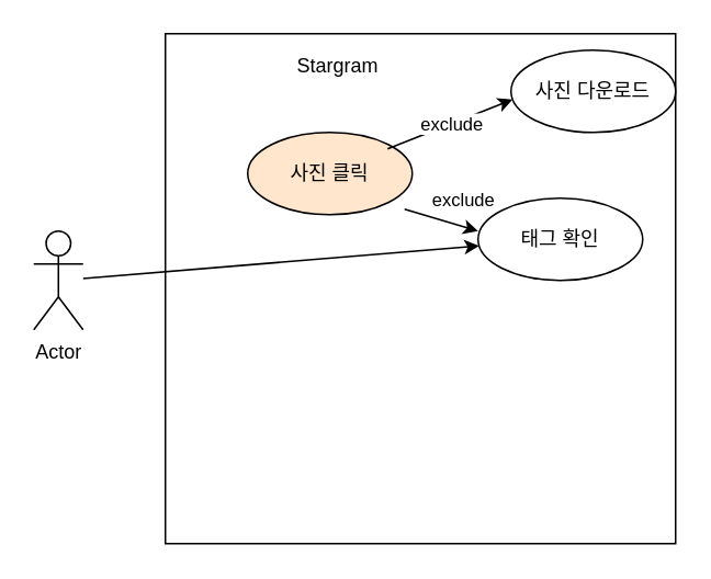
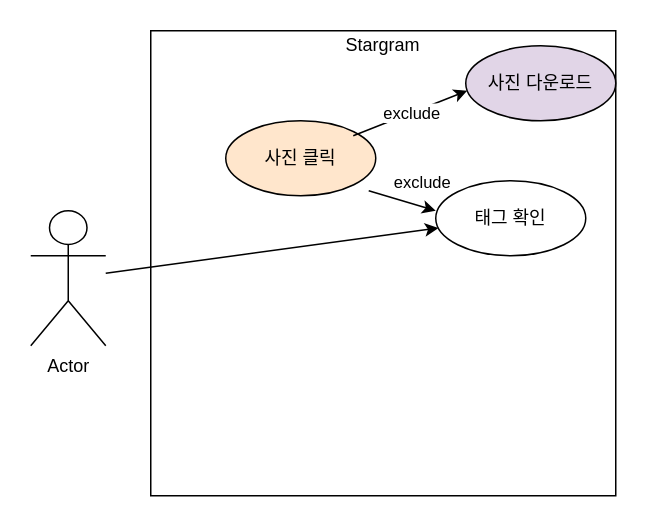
  <mxCell id="0" />
  <mxCell id="1" parent="0" />
- <mxCell id="2" value="Actor" style="shape=umlActor;verticalLabelPosition=bottom;verticalAlign=top;html=1;outlineConnect=0;" vertex="1" parent="1"><mxGeometry x="20" y="140" width="30" height="60" as="geometry" /></mxCell>
+ <mxCell id="2" value="Actor" style="shape=umlActor;verticalLabelPosition=bottom;verticalAlign=top;html=1;outlineConnect=0;" vertex="1" parent="1"><mxGeometry x="20" y="140" width="50" height="90" as="geometry" /></mxCell>
  <mxCell id="3" value="" style="whiteSpace=wrap;html=1;aspect=fixed;" vertex="1" parent="1"><mxGeometry x="100" y="20" width="310" height="310" as="geometry" /></mxCell>
- <mxCell id="4" value="Stargram" style="text;html=1;strokeColor=none;fillColor=none;align=center;verticalAlign=middle;whiteSpace=wrap;rounded=0;" vertex="1" parent="1"><mxGeometry x="185" y="30" width="40" height="20" as="geometry" /></mxCell>
+ <mxCell id="4" value="Stargram" style="text;html=1;strokeColor=none;fillColor=none;align=center;verticalAlign=middle;whiteSpace=wrap;rounded=0;" vertex="1" parent="1"><mxGeometry x="235" y="20" width="40" height="20" as="geometry" /></mxCell>
  <mxCell id="5" value="" style="endArrow=classic;html=1;" edge="1" parent="1" source="2" target="9"><mxGeometry width="50" height="50" relative="1" as="geometry"><mxPoint x="80" y="200" as="sourcePoint" /><mxPoint x="210" y="120" as="targetPoint" /></mxGeometry></mxCell>
  <mxCell id="6" value="사진 클릭" style="ellipse;whiteSpace=wrap;html=1;fillColor=#ffe6cc;" vertex="1" parent="1"><mxGeometry x="150" y="80" width="100" height="50" as="geometry" /></mxCell>
  <mxCell id="7" value="" style="endArrow=classic;html=1;" edge="1" parent="1"><mxGeometry relative="1" as="geometry"><mxPoint x="235" y="90" as="sourcePoint" /><mxPoint x="311" y="60" as="targetPoint" /></mxGeometry></mxCell>
  <mxCell id="8" value="exclude" style="edgeLabel;resizable=0;html=1;align=center;verticalAlign=middle;" connectable="0" vertex="1" parent="7"><mxGeometry relative="1" as="geometry" /></mxCell>
  <mxCell id="9" value="태그 확인" style="ellipse;whiteSpace=wrap;html=1;" vertex="1" parent="1"><mxGeometry x="290" y="120" width="100" height="50" as="geometry" /></mxCell>
  <mxCell id="10" value="" style="endArrow=classic;html=1;exitX=0.953;exitY=0.933;exitDx=0;exitDy=0;exitPerimeter=0;" edge="1" parent="1" source="6"><mxGeometry relative="1" as="geometry"><mxPoint x="245" y="100" as="sourcePoint" /><mxPoint x="290" y="140" as="targetPoint" /></mxGeometry></mxCell>
  <mxCell id="11" value="exclude" style="edgeLabel;resizable=0;html=1;align=center;verticalAlign=middle;" connectable="0" vertex="1" parent="10"><mxGeometry relative="1" as="geometry"><mxPoint x="13" y="-13" as="offset" /></mxGeometry></mxCell>
- <mxCell id="12" value="사진 다운로드" style="ellipse;whiteSpace=wrap;html=1;" vertex="1" parent="1"><mxGeometry x="310" y="30" width="100" height="50" as="geometry" /></mxCell>
+ <mxCell id="12" value="사진 다운로드" style="ellipse;whiteSpace=wrap;html=1;fillColor=#e1d5e7;" vertex="1" parent="1"><mxGeometry x="310" y="30" width="100" height="50" as="geometry" /></mxCell>
